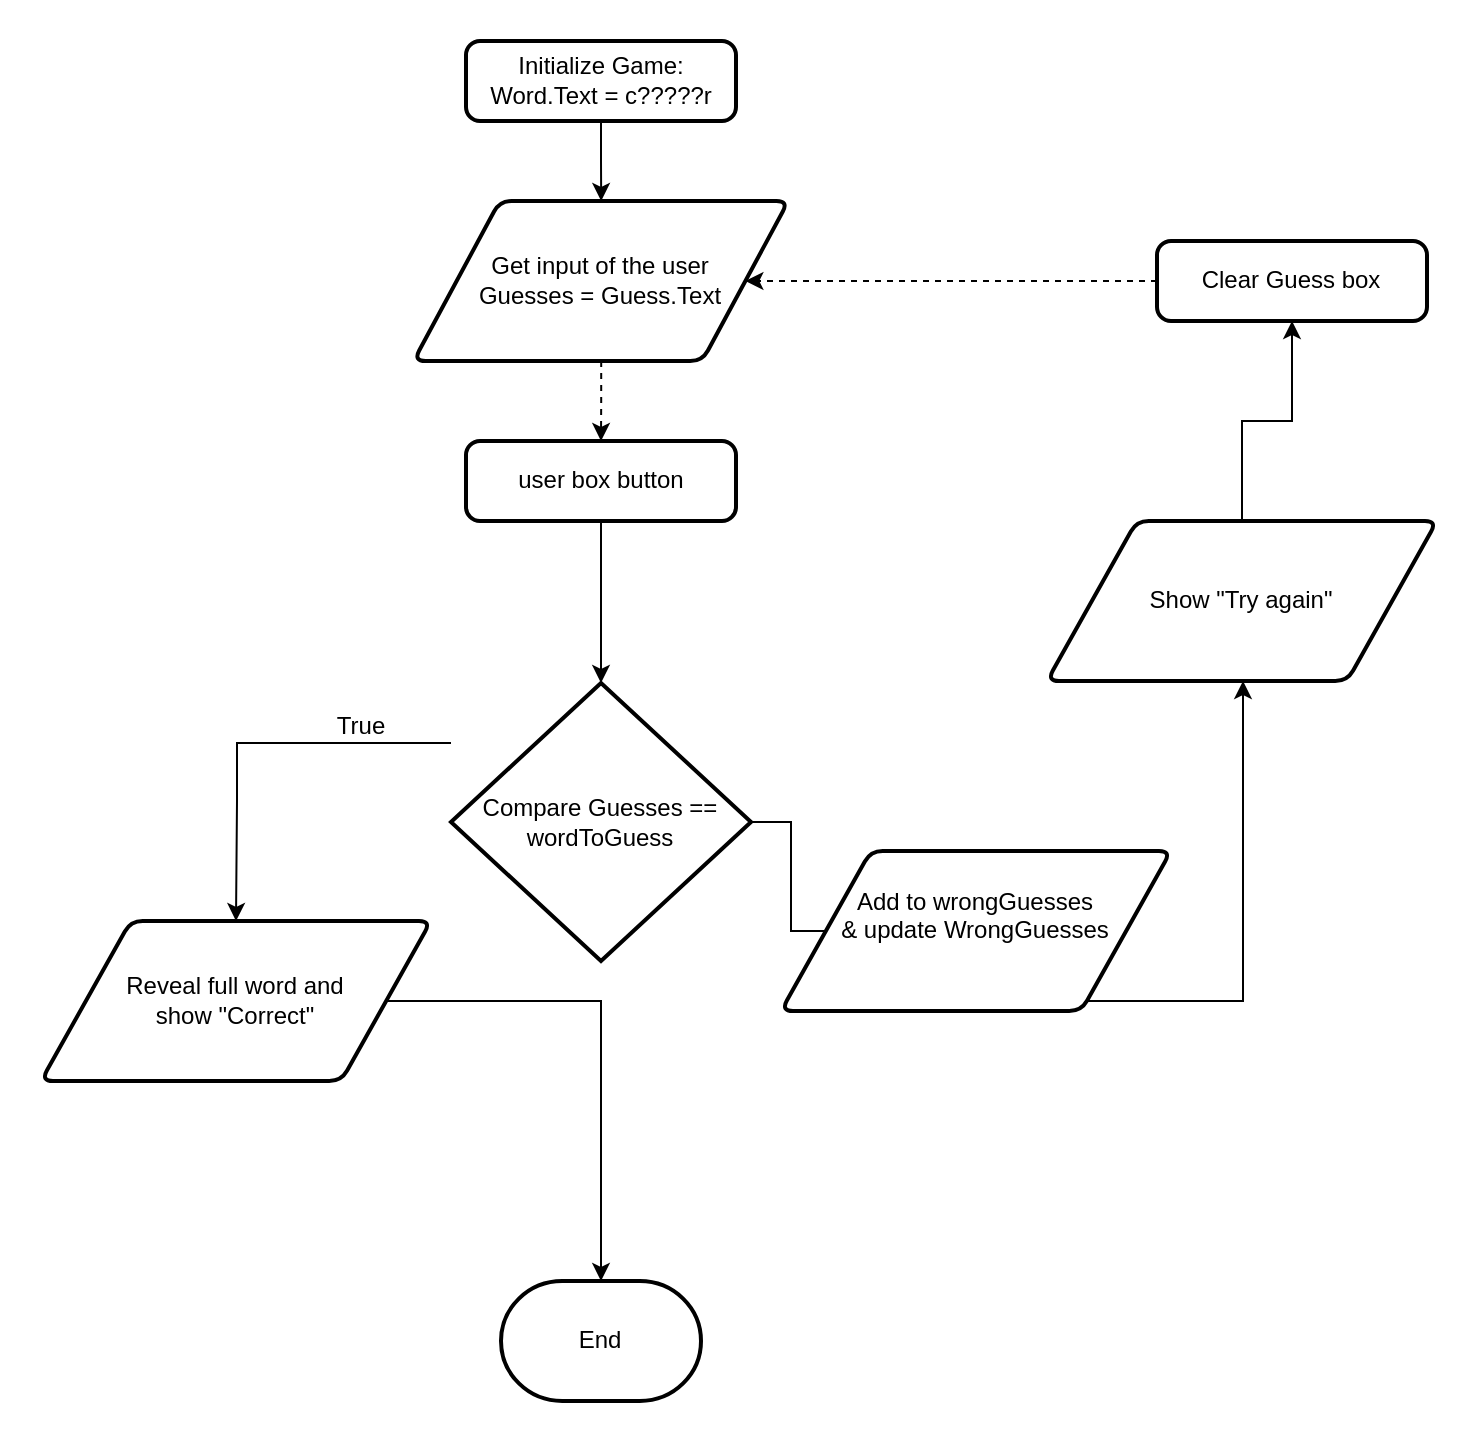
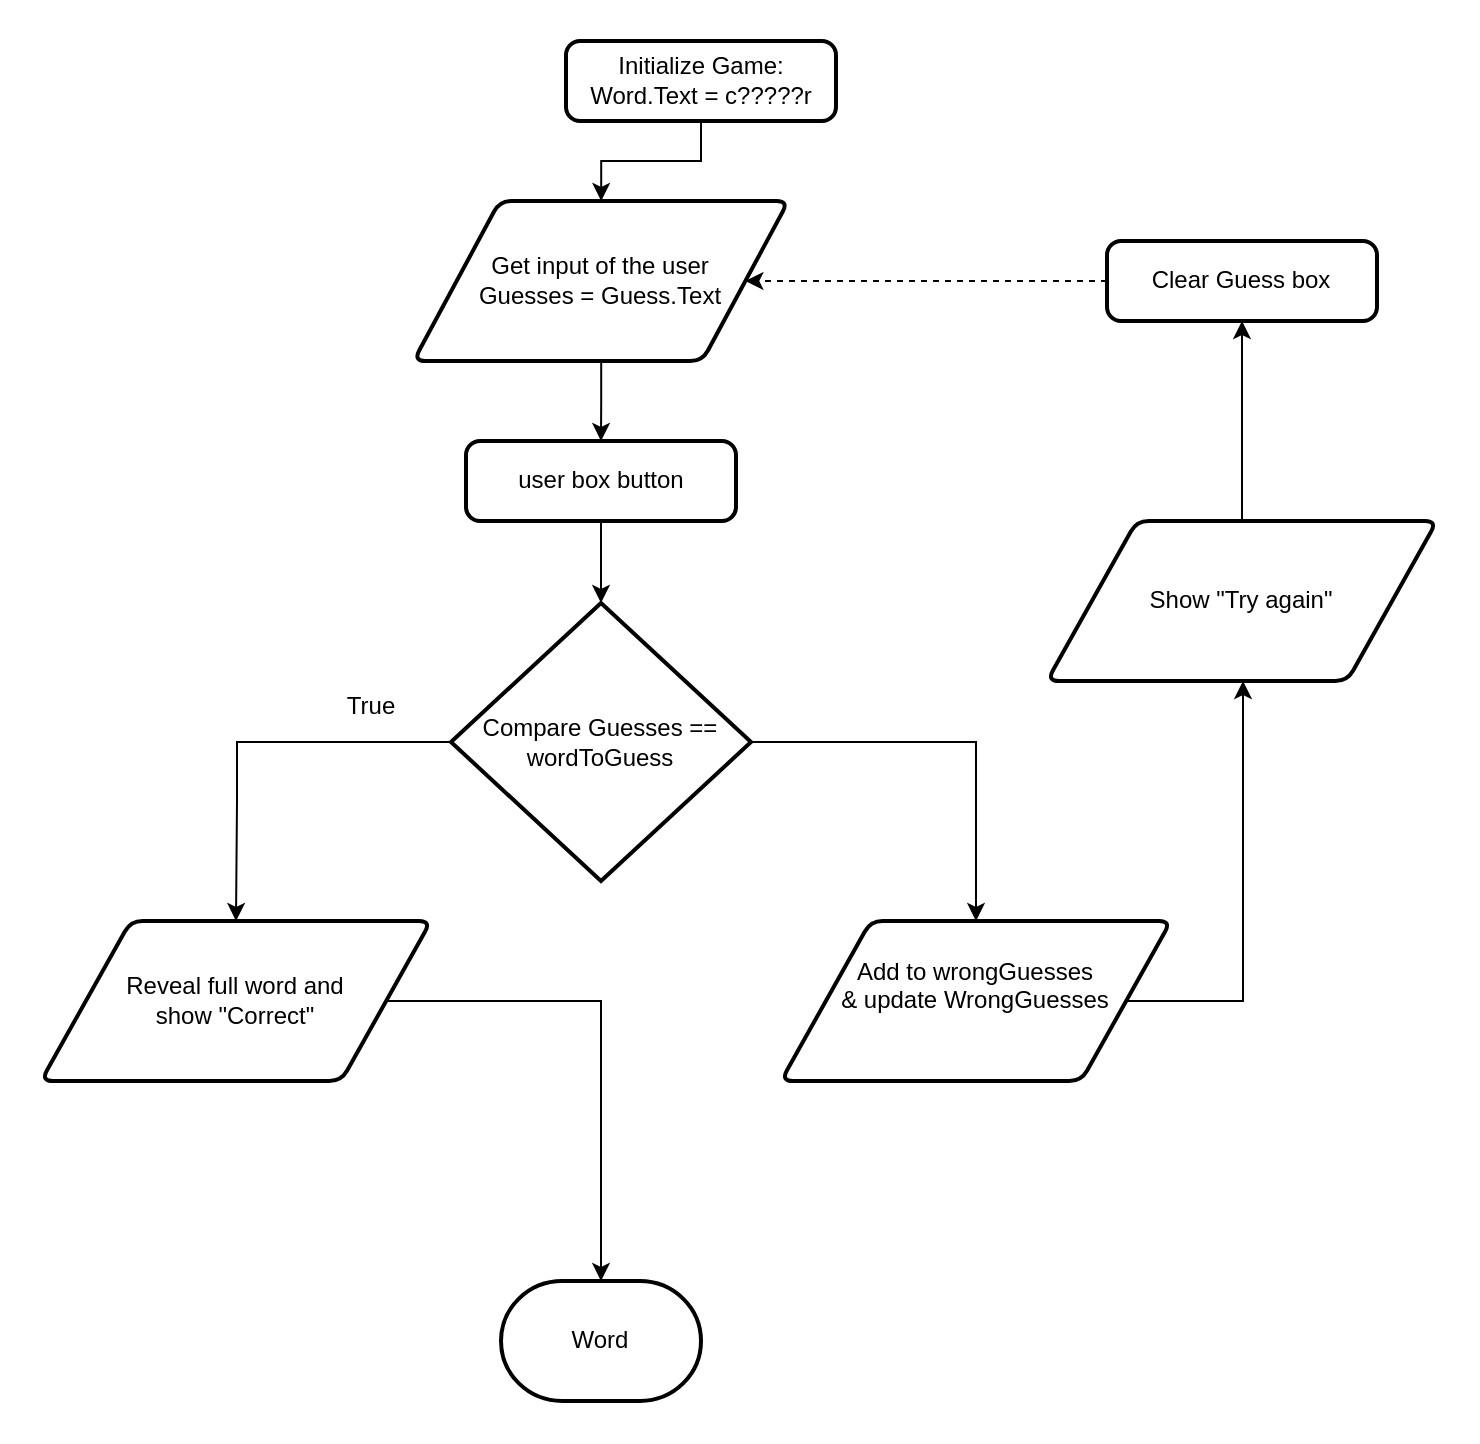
  <mxCell id="0" />
  <mxCell id="1" parent="0" />
- <mxCell id="2" value="End" style="strokeWidth=2;html=1;shape=mxgraph.flowchart.terminator;whiteSpace=wrap;" vertex="1" parent="1"><mxGeometry x="250" y="640" width="100" height="60" as="geometry" /></mxCell>
+ <mxCell id="2" value="Word" style="strokeWidth=2;html=1;shape=mxgraph.flowchart.terminator;whiteSpace=wrap;" vertex="1" parent="1"><mxGeometry x="250" y="640" width="100" height="60" as="geometry" /></mxCell>
  <mxCell id="3" style="edgeStyle=orthogonalEdgeStyle;rounded=0;orthogonalLoop=1;jettySize=auto;html=1;" edge="1" parent="1" source="4" target="7"><mxGeometry relative="1" as="geometry" /></mxCell>
- <mxCell id="4" value="Initialize Game: Word.Text = c?????r" style="rounded=1;whiteSpace=wrap;html=1;absoluteArcSize=1;arcSize=14;strokeWidth=2;" vertex="1" parent="1"><mxGeometry x="232.5" y="20" width="135" height="40" as="geometry" /></mxCell>
+ <mxCell id="4" value="Initialize Game: Word.Text = c?????r" style="rounded=1;whiteSpace=wrap;html=1;absoluteArcSize=1;arcSize=14;strokeWidth=2;" vertex="1" parent="1"><mxGeometry x="282.5" y="20" width="135" height="40" as="geometry" /></mxCell>
  <mxCell id="5" value="user box button" style="rounded=1;whiteSpace=wrap;html=1;absoluteArcSize=1;arcSize=14;strokeWidth=2;" vertex="1" parent="1"><mxGeometry x="232.5" y="220" width="135" height="40" as="geometry" /></mxCell>
- <mxCell id="6" style="edgeStyle=orthogonalEdgeStyle;rounded=0;orthogonalLoop=1;jettySize=auto;html=1;entryX=0.5;entryY=0;entryDx=0;entryDy=0;dashed=1;" edge="1" parent="1" source="7" target="5"><mxGeometry relative="1" as="geometry" /></mxCell>
+ <mxCell id="6" style="edgeStyle=orthogonalEdgeStyle;rounded=0;orthogonalLoop=1;jettySize=auto;html=1;entryX=0.5;entryY=0;entryDx=0;entryDy=0;" edge="1" parent="1" source="7" target="5"><mxGeometry relative="1" as="geometry" /></mxCell>
  <mxCell id="7" value="Get input of the user&lt;br&gt;Guesses = Guess.Text" style="shape=parallelogram;html=1;strokeWidth=2;perimeter=parallelogramPerimeter;whiteSpace=wrap;rounded=1;arcSize=12;size=0.23;" vertex="1" parent="1"><mxGeometry x="206.25" y="100" width="187.5" height="80" as="geometry" /></mxCell>
  <mxCell id="8" style="edgeStyle=orthogonalEdgeStyle;rounded=0;orthogonalLoop=1;jettySize=auto;html=1;" edge="1" parent="1" source="10" target="12"><mxGeometry relative="1" as="geometry" /></mxCell>
  <mxCell id="9" style="edgeStyle=orthogonalEdgeStyle;rounded=0;orthogonalLoop=1;jettySize=auto;html=1;entryX=0.5;entryY=0;entryDx=0;entryDy=0;" edge="1" parent="1" source="10" target="14"><mxGeometry relative="1" as="geometry"><Array as="points"><mxPoint x="118" y="371" /><mxPoint x="118" y="400" /></Array></mxGeometry></mxCell>
- <mxCell id="10" value="Compare Guesses == wordToGuess" style="strokeWidth=2;html=1;shape=mxgraph.flowchart.decision;whiteSpace=wrap;" vertex="1" parent="1"><mxGeometry x="225" y="341" width="150" height="139" as="geometry" /></mxCell>
+ <mxCell id="10" value="Compare Guesses == wordToGuess" style="strokeWidth=2;html=1;shape=mxgraph.flowchart.decision;whiteSpace=wrap;" vertex="1" parent="1"><mxGeometry x="225" y="301" width="150" height="139" as="geometry" /></mxCell>
  <mxCell id="11" style="edgeStyle=orthogonalEdgeStyle;rounded=0;orthogonalLoop=1;jettySize=auto;html=1;" edge="1" parent="1" source="12" target="17"><mxGeometry relative="1" as="geometry"><Array as="points"><mxPoint x="621" y="500" /></Array></mxGeometry></mxCell>
- <mxCell id="12" value="Add to wrongGuesses&lt;br&gt;&amp;amp; update WrongGuesses&lt;div&gt;&lt;br/&gt;&lt;/div&gt;" style="shape=parallelogram;html=1;strokeWidth=2;perimeter=parallelogramPerimeter;whiteSpace=wrap;rounded=1;arcSize=12;size=0.23;" vertex="1" parent="1"><mxGeometry x="390" y="425" width="195" height="80" as="geometry" /></mxCell>
+ <mxCell id="12" value="Add to wrongGuesses&lt;br&gt;&amp;amp; update WrongGuesses&lt;div&gt;&lt;br/&gt;&lt;/div&gt;" style="shape=parallelogram;html=1;strokeWidth=2;perimeter=parallelogramPerimeter;whiteSpace=wrap;rounded=1;arcSize=12;size=0.23;" vertex="1" parent="1"><mxGeometry x="390" y="460" width="195" height="80" as="geometry" /></mxCell>
  <mxCell id="13" style="edgeStyle=orthogonalEdgeStyle;rounded=0;orthogonalLoop=1;jettySize=auto;html=1;" edge="1" parent="1" source="14" target="2"><mxGeometry relative="1" as="geometry" /></mxCell>
  <mxCell id="14" value="&lt;div&gt;Reveal full word and&lt;br&gt;show &quot;Correct&quot;&lt;/div&gt;" style="shape=parallelogram;html=1;strokeWidth=2;perimeter=parallelogramPerimeter;whiteSpace=wrap;rounded=1;arcSize=12;size=0.23;" vertex="1" parent="1"><mxGeometry x="20" y="460" width="195" height="80" as="geometry" /></mxCell>
  <mxCell id="15" style="edgeStyle=orthogonalEdgeStyle;rounded=0;orthogonalLoop=1;jettySize=auto;html=1;entryX=0.5;entryY=0;entryDx=0;entryDy=0;entryPerimeter=0;" edge="1" parent="1" source="5" target="10"><mxGeometry relative="1" as="geometry" /></mxCell>
  <mxCell id="16" style="edgeStyle=orthogonalEdgeStyle;rounded=0;orthogonalLoop=1;jettySize=auto;html=1;entryX=0.5;entryY=1;entryDx=0;entryDy=0;" edge="1" parent="1" source="17" target="19"><mxGeometry relative="1" as="geometry" /></mxCell>
  <mxCell id="17" value="&lt;div&gt;Show &quot;Try again&quot;&lt;/div&gt;" style="shape=parallelogram;html=1;strokeWidth=2;perimeter=parallelogramPerimeter;whiteSpace=wrap;rounded=1;arcSize=12;size=0.23;" vertex="1" parent="1"><mxGeometry x="523" y="260" width="195" height="80" as="geometry" /></mxCell>
  <mxCell id="18" style="edgeStyle=orthogonalEdgeStyle;rounded=0;orthogonalLoop=1;jettySize=auto;html=1;entryX=1;entryY=0.5;entryDx=0;entryDy=0;dashed=1;" edge="1" parent="1" source="19" target="7"><mxGeometry relative="1" as="geometry" /></mxCell>
- <mxCell id="19" value="Clear Guess box" style="rounded=1;whiteSpace=wrap;html=1;absoluteArcSize=1;arcSize=14;strokeWidth=2;" vertex="1" parent="1"><mxGeometry x="578" y="120" width="135" height="40" as="geometry" /></mxCell>
- <mxCell id="20" value="True" style="text;html=1;align=center;verticalAlign=middle;resizable=0;points=[];autosize=1;strokeColor=none;fillColor=none;" vertex="1" parent="1"><mxGeometry x="155" y="348" width="50" height="30" as="geometry" /></mxCell>
+ <mxCell id="19" value="Clear Guess box" style="rounded=1;whiteSpace=wrap;html=1;absoluteArcSize=1;arcSize=14;strokeWidth=2;" vertex="1" parent="1"><mxGeometry x="553" y="120" width="135" height="40" as="geometry" /></mxCell>
+ <mxCell id="20" value="True" style="text;html=1;align=center;verticalAlign=middle;resizable=0;points=[];autosize=1;strokeColor=none;fillColor=none;" vertex="1" parent="1"><mxGeometry x="160" y="338" width="50" height="30" as="geometry" /></mxCell>
